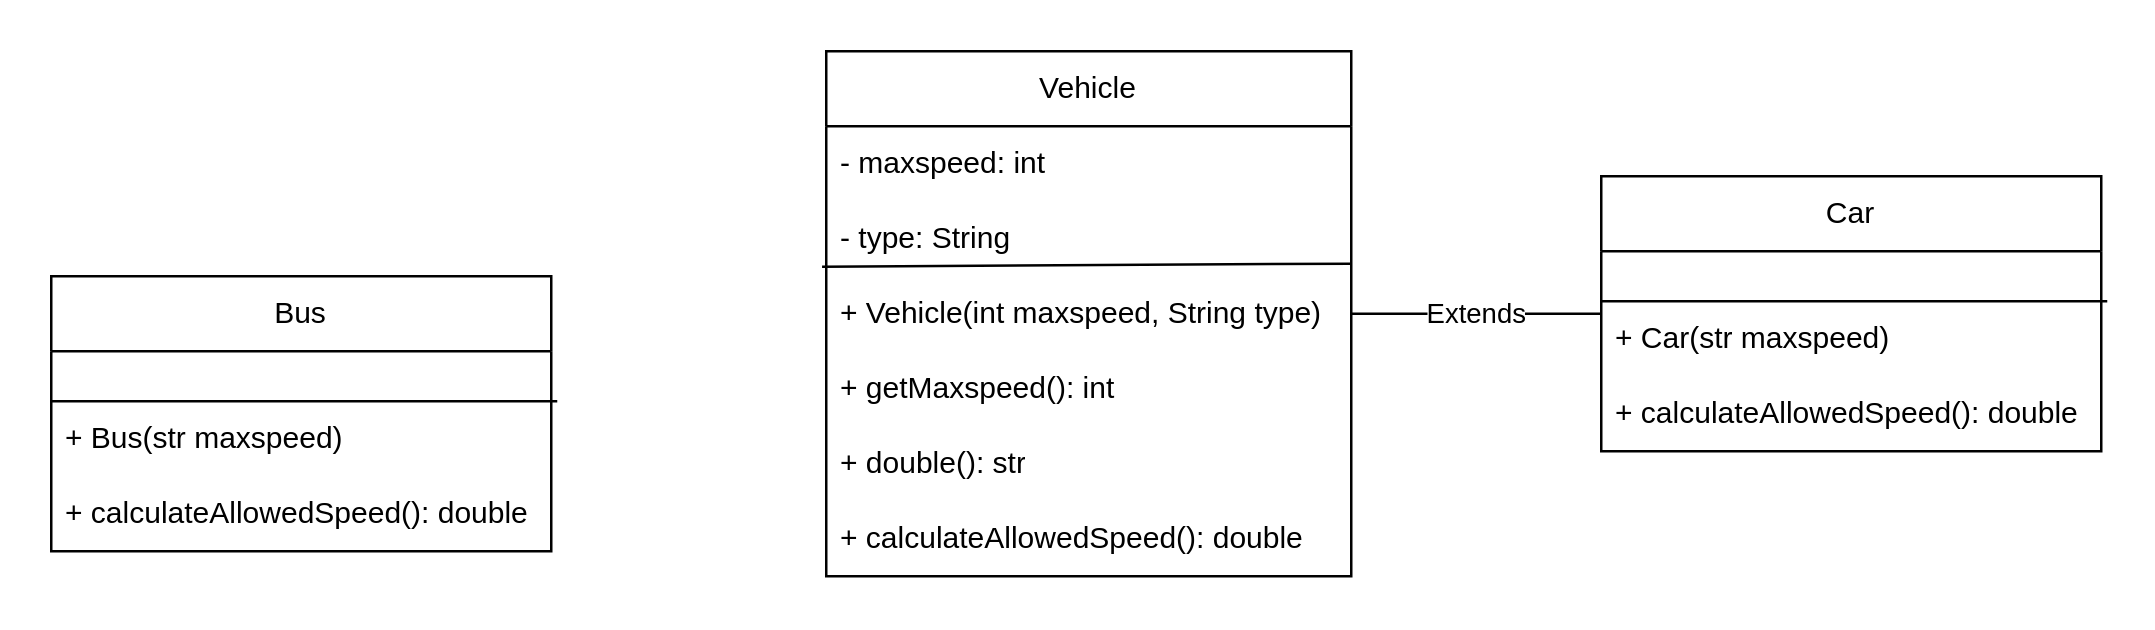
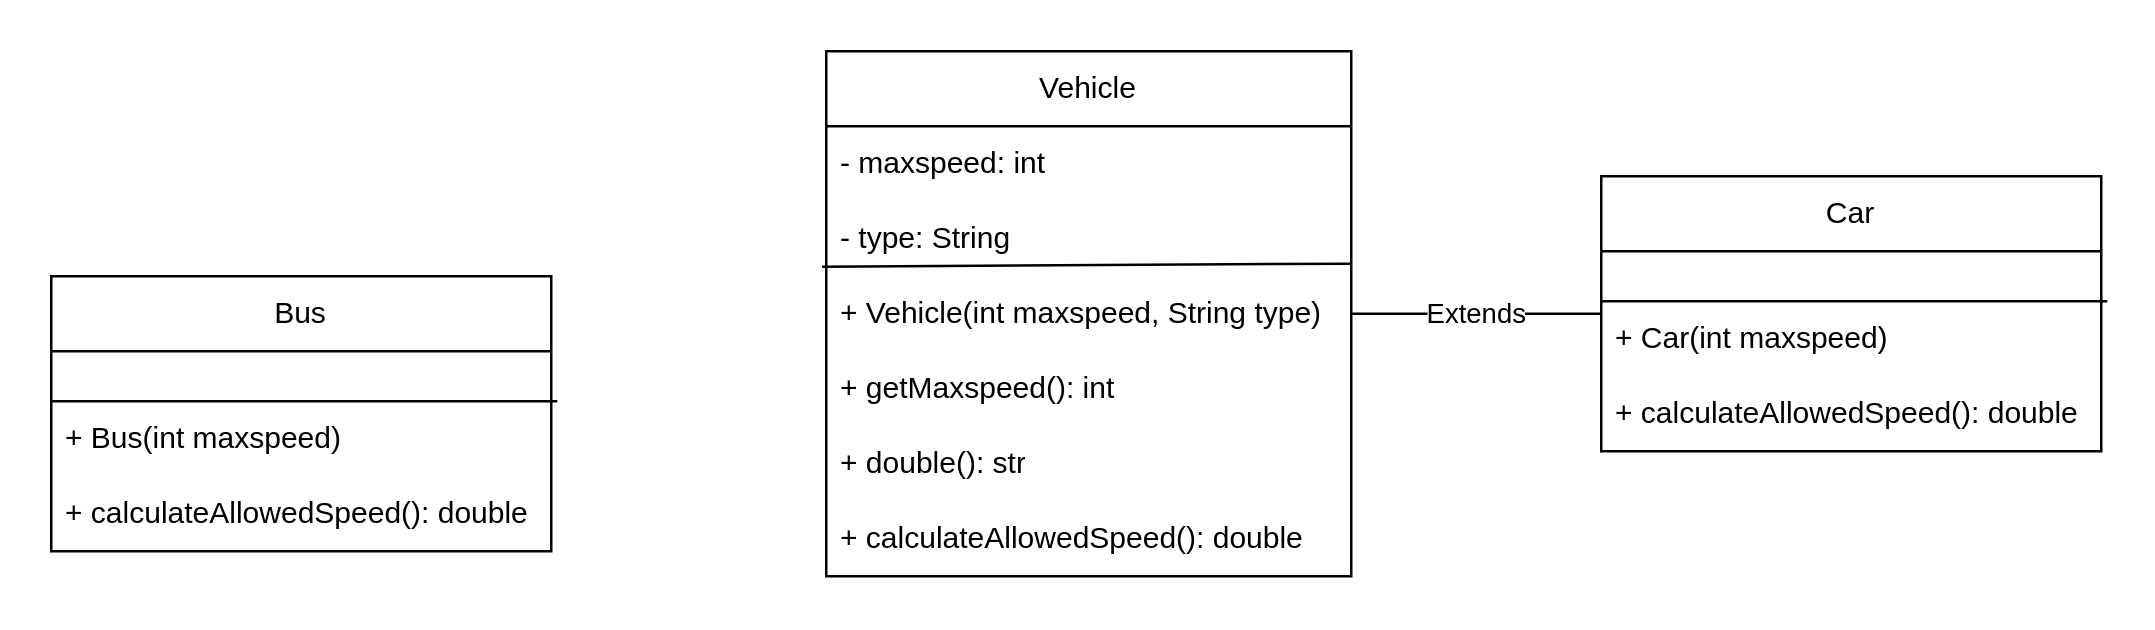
  <mxCell id="0" />
  <mxCell id="1" parent="0" />
  <mxCell id="2" value="Vehicle" style="swimlane;fontStyle=0;childLayout=stackLayout;horizontal=1;startSize=30;horizontalStack=0;resizeParent=1;resizeParentMax=0;resizeLast=0;collapsible=1;marginBottom=0;whiteSpace=wrap;html=1;" parent="1" vertex="1"><mxGeometry x="330" y="20" width="210" height="210" as="geometry"><mxRectangle x="314" y="60" width="80" height="30" as="alternateBounds" /></mxGeometry></mxCell>
  <mxCell id="3" value="- maxspeed: int" style="text;strokeColor=none;fillColor=none;align=left;verticalAlign=middle;spacingLeft=4;spacingRight=4;overflow=hidden;points=[[0,0.5],[1,0.5]];portConstraint=eastwest;rotatable=0;whiteSpace=wrap;html=1;" parent="2" vertex="1"><mxGeometry y="30" width="210" height="30" as="geometry" /></mxCell>
  <mxCell id="4" value="- type: String" style="text;strokeColor=none;fillColor=none;align=left;verticalAlign=middle;spacingLeft=4;spacingRight=4;overflow=hidden;points=[[0,0.5],[1,0.5]];portConstraint=eastwest;rotatable=0;whiteSpace=wrap;html=1;" parent="2" vertex="1"><mxGeometry y="60" width="210" height="30" as="geometry" /></mxCell>
  <mxCell id="5" value="" style="endArrow=none;html=1;rounded=0;exitX=-0.008;exitY=0.873;exitDx=0;exitDy=0;exitPerimeter=0;entryX=1;entryY=0.832;entryDx=0;entryDy=0;entryPerimeter=0;" parent="2" source="4" target="4" edge="1"><mxGeometry width="50" height="50" relative="1" as="geometry"><mxPoint y="89.5" as="sourcePoint" /><mxPoint x="200" y="90.31" as="targetPoint" /><Array as="points" /></mxGeometry></mxCell>
  <mxCell id="6" value="+ Vehicle(int maxspeed, String type)" style="text;strokeColor=none;fillColor=none;align=left;verticalAlign=middle;spacingLeft=4;spacingRight=4;overflow=hidden;points=[[0,0.5],[1,0.5]];portConstraint=eastwest;rotatable=0;whiteSpace=wrap;html=1;" vertex="1" parent="2"><mxGeometry y="90" width="210" height="30" as="geometry" /></mxCell>
  <mxCell id="7" value="+ getMaxspeed(): int" style="text;strokeColor=none;fillColor=none;align=left;verticalAlign=middle;spacingLeft=4;spacingRight=4;overflow=hidden;points=[[0,0.5],[1,0.5]];portConstraint=eastwest;rotatable=0;whiteSpace=wrap;html=1;" parent="2" vertex="1"><mxGeometry y="120" width="210" height="30" as="geometry" /></mxCell>
  <mxCell id="8" value="+ double(): str" style="text;strokeColor=none;fillColor=none;align=left;verticalAlign=middle;spacingLeft=4;spacingRight=4;overflow=hidden;points=[[0,0.5],[1,0.5]];portConstraint=eastwest;rotatable=0;whiteSpace=wrap;html=1;" parent="2" vertex="1"><mxGeometry y="150" width="210" height="30" as="geometry" /></mxCell>
  <mxCell id="9" value="+&amp;nbsp;calculateAllowedSpeed(): double" style="text;strokeColor=none;fillColor=none;align=left;verticalAlign=middle;spacingLeft=4;spacingRight=4;overflow=hidden;points=[[0,0.5],[1,0.5]];portConstraint=eastwest;rotatable=0;whiteSpace=wrap;html=1;" parent="2" vertex="1"><mxGeometry y="180" width="210" height="30" as="geometry" /></mxCell>
  <mxCell id="10" value="Bus" style="swimlane;fontStyle=0;childLayout=stackLayout;horizontal=1;startSize=30;horizontalStack=0;resizeParent=1;resizeParentMax=0;resizeLast=0;collapsible=1;marginBottom=0;whiteSpace=wrap;html=1;" parent="1" vertex="1"><mxGeometry y="110" width="200" height="110" as="geometry" x="20"><mxRectangle x="100" y="280" width="60" height="30" as="alternateBounds" /></mxGeometry></mxCell>
  <mxCell id="11" value="&amp;nbsp;" style="text;strokeColor=none;fillColor=none;align=left;verticalAlign=middle;spacingLeft=4;spacingRight=4;overflow=hidden;points=[[0,0.5],[1,0.5]];portConstraint=eastwest;rotatable=0;whiteSpace=wrap;html=1;" parent="10" vertex="1"><mxGeometry y="30" width="200" height="20" as="geometry" /></mxCell>
- <mxCell id="12" value="+ Bus(str maxspeed)" style="text;strokeColor=none;fillColor=none;align=left;verticalAlign=middle;spacingLeft=4;spacingRight=4;overflow=hidden;points=[[0,0.5],[1,0.5]];portConstraint=eastwest;rotatable=0;whiteSpace=wrap;html=1;" vertex="1" parent="10"><mxGeometry y="50" width="200" height="30" as="geometry" /></mxCell>
+ <mxCell id="12" value="+ Bus(int maxspeed)" style="text;strokeColor=none;fillColor=none;align=left;verticalAlign=middle;spacingLeft=4;spacingRight=4;overflow=hidden;points=[[0,0.5],[1,0.5]];portConstraint=eastwest;rotatable=0;whiteSpace=wrap;html=1;" vertex="1" parent="10"><mxGeometry y="50" width="200" height="30" as="geometry" /></mxCell>
  <mxCell id="13" value="" style="endArrow=none;html=1;rounded=0;exitX=-0.01;exitY=1.007;exitDx=0;exitDy=0;exitPerimeter=0;entryX=1.002;entryY=1.007;entryDx=0;entryDy=0;entryPerimeter=0;" parent="10" edge="1"><mxGeometry width="50" height="50" relative="1" as="geometry"><mxPoint y="50.0" as="sourcePoint" /><mxPoint x="202.4" y="50.0" as="targetPoint" /></mxGeometry></mxCell>
  <mxCell id="14" value="+&amp;nbsp;calculateAllowedSpeed(): double" style="text;strokeColor=none;fillColor=none;align=left;verticalAlign=middle;spacingLeft=4;spacingRight=4;overflow=hidden;points=[[0,0.5],[1,0.5]];portConstraint=eastwest;rotatable=0;whiteSpace=wrap;html=1;" parent="10" vertex="1"><mxGeometry y="80" width="200" height="30" as="geometry" /></mxCell>
  <mxCell id="15" value="Car" style="swimlane;fontStyle=0;childLayout=stackLayout;horizontal=1;startSize=30;horizontalStack=0;resizeParent=1;resizeParentMax=0;resizeLast=0;collapsible=1;marginBottom=0;whiteSpace=wrap;html=1;" vertex="1" parent="1"><mxGeometry x="640" y="70" width="200" height="110" as="geometry"><mxRectangle x="100" y="280" width="60" height="30" as="alternateBounds" /></mxGeometry></mxCell>
  <mxCell id="16" value="&amp;nbsp;" style="text;strokeColor=none;fillColor=none;align=left;verticalAlign=middle;spacingLeft=4;spacingRight=4;overflow=hidden;points=[[0,0.5],[1,0.5]];portConstraint=eastwest;rotatable=0;whiteSpace=wrap;html=1;" vertex="1" parent="15"><mxGeometry y="30" width="200" height="20" as="geometry" /></mxCell>
- <mxCell id="17" value="+ Car(str maxspeed)" style="text;strokeColor=none;fillColor=none;align=left;verticalAlign=middle;spacingLeft=4;spacingRight=4;overflow=hidden;points=[[0,0.5],[1,0.5]];portConstraint=eastwest;rotatable=0;whiteSpace=wrap;html=1;" vertex="1" parent="15"><mxGeometry y="50" width="200" height="30" as="geometry" /></mxCell>
+ <mxCell id="17" value="+ Car(int maxspeed)" style="text;strokeColor=none;fillColor=none;align=left;verticalAlign=middle;spacingLeft=4;spacingRight=4;overflow=hidden;points=[[0,0.5],[1,0.5]];portConstraint=eastwest;rotatable=0;whiteSpace=wrap;html=1;" vertex="1" parent="15"><mxGeometry y="50" width="200" height="30" as="geometry" /></mxCell>
  <mxCell id="18" value="" style="endArrow=none;html=1;rounded=0;exitX=-0.01;exitY=1.007;exitDx=0;exitDy=0;exitPerimeter=0;entryX=1.002;entryY=1.007;entryDx=0;entryDy=0;entryPerimeter=0;" edge="1" parent="15"><mxGeometry width="50" height="50" relative="1" as="geometry"><mxPoint y="50.0" as="sourcePoint" /><mxPoint x="202.4" y="50.0" as="targetPoint" /></mxGeometry></mxCell>
  <mxCell id="19" value="+&amp;nbsp;calculateAllowedSpeed(): double" style="text;strokeColor=none;fillColor=none;align=left;verticalAlign=middle;spacingLeft=4;spacingRight=4;overflow=hidden;points=[[0,0.5],[1,0.5]];portConstraint=eastwest;rotatable=0;whiteSpace=wrap;html=1;" vertex="1" parent="15"><mxGeometry y="80" width="200" height="30" as="geometry" /></mxCell>
  <mxCell id="20" value="Extends" style="endArrow=none;endSize=16;endFill=0;html=1;rounded=0;" edge="1" parent="1" source="15" target="2"><mxGeometry width="160" relative="1" as="geometry"><mxPoint x="530" y="270" as="sourcePoint" /><mxPoint x="639" y="270" as="targetPoint" /></mxGeometry></mxCell>
